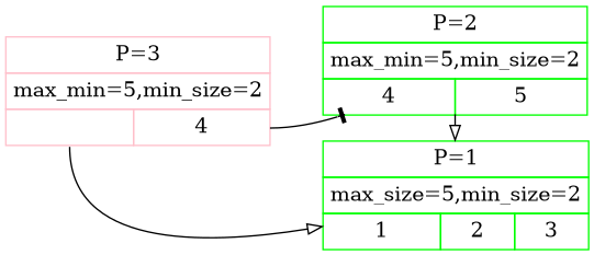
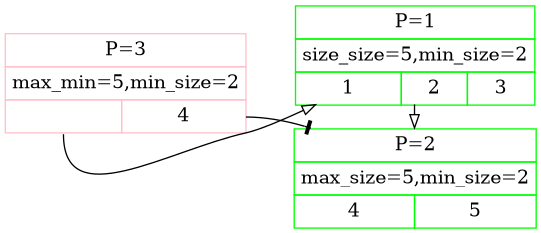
  digraph {
    rankdir=LR
    node [color=green shape=plain]
    edge [arrowhead=onormal]
-   n1 [label=<<TABLE BORDER="0" CELLBORDER="1" CELLSPACING="0" CELLPADDING="4"> <TR><TD COLSPAN="3">P=1</TD></TR> <TR><TD COLSPAN="3">max_size=5,min_size=2</TD></TR> <TR><TD>1</TD> <TD>2</TD> <TD>3</TD> </TR></TABLE>>]
-   n2 [label=<<TABLE BORDER="0" CELLBORDER="1" CELLSPACING="0" CELLPADDING="4"> <TR><TD COLSPAN="2">P=2</TD></TR> <TR><TD COLSPAN="2">max_min=5,min_size=2</TD></TR> <TR><TD>4</TD> <TD>5</TD> </TR></TABLE>>]
+   n1 [label=<<TABLE BORDER="0" CELLBORDER="1" CELLSPACING="0" CELLPADDING="4"> <TR><TD COLSPAN="3">P=1</TD></TR> <TR><TD COLSPAN="3">size_size=5,min_size=2</TD></TR> <TR><TD>1</TD> <TD>2</TD> <TD>3</TD> </TR></TABLE>>]
+   n2 [label=<<TABLE BORDER="0" CELLBORDER="1" CELLSPACING="0" CELLPADDING="4"> <TR><TD COLSPAN="2">P=2</TD></TR> <TR><TD COLSPAN="2">max_size=5,min_size=2</TD></TR> <TR><TD>4</TD> <TD>5</TD> </TR></TABLE>>]
    n3 [color=pink label=<<TABLE BORDER="0" CELLBORDER="1" CELLSPACING="0" CELLPADDING="4"> <TR><TD COLSPAN="2">P=3</TD></TR> <TR><TD COLSPAN="2">max_min=5,min_size=2</TD></TR> <TR><TD PORT="p1"> </TD> <TD PORT="p2">4</TD> </TR></TABLE>>]
    subgraph sub_1 {
      rank=same
      n1
      n2
    }
-   n2 -> n1
+   n1 -> n2
    n3 -> n1 [tailport=p1]
    n3 -> n2 [arrowhead=tee tailport=p2]
  }
